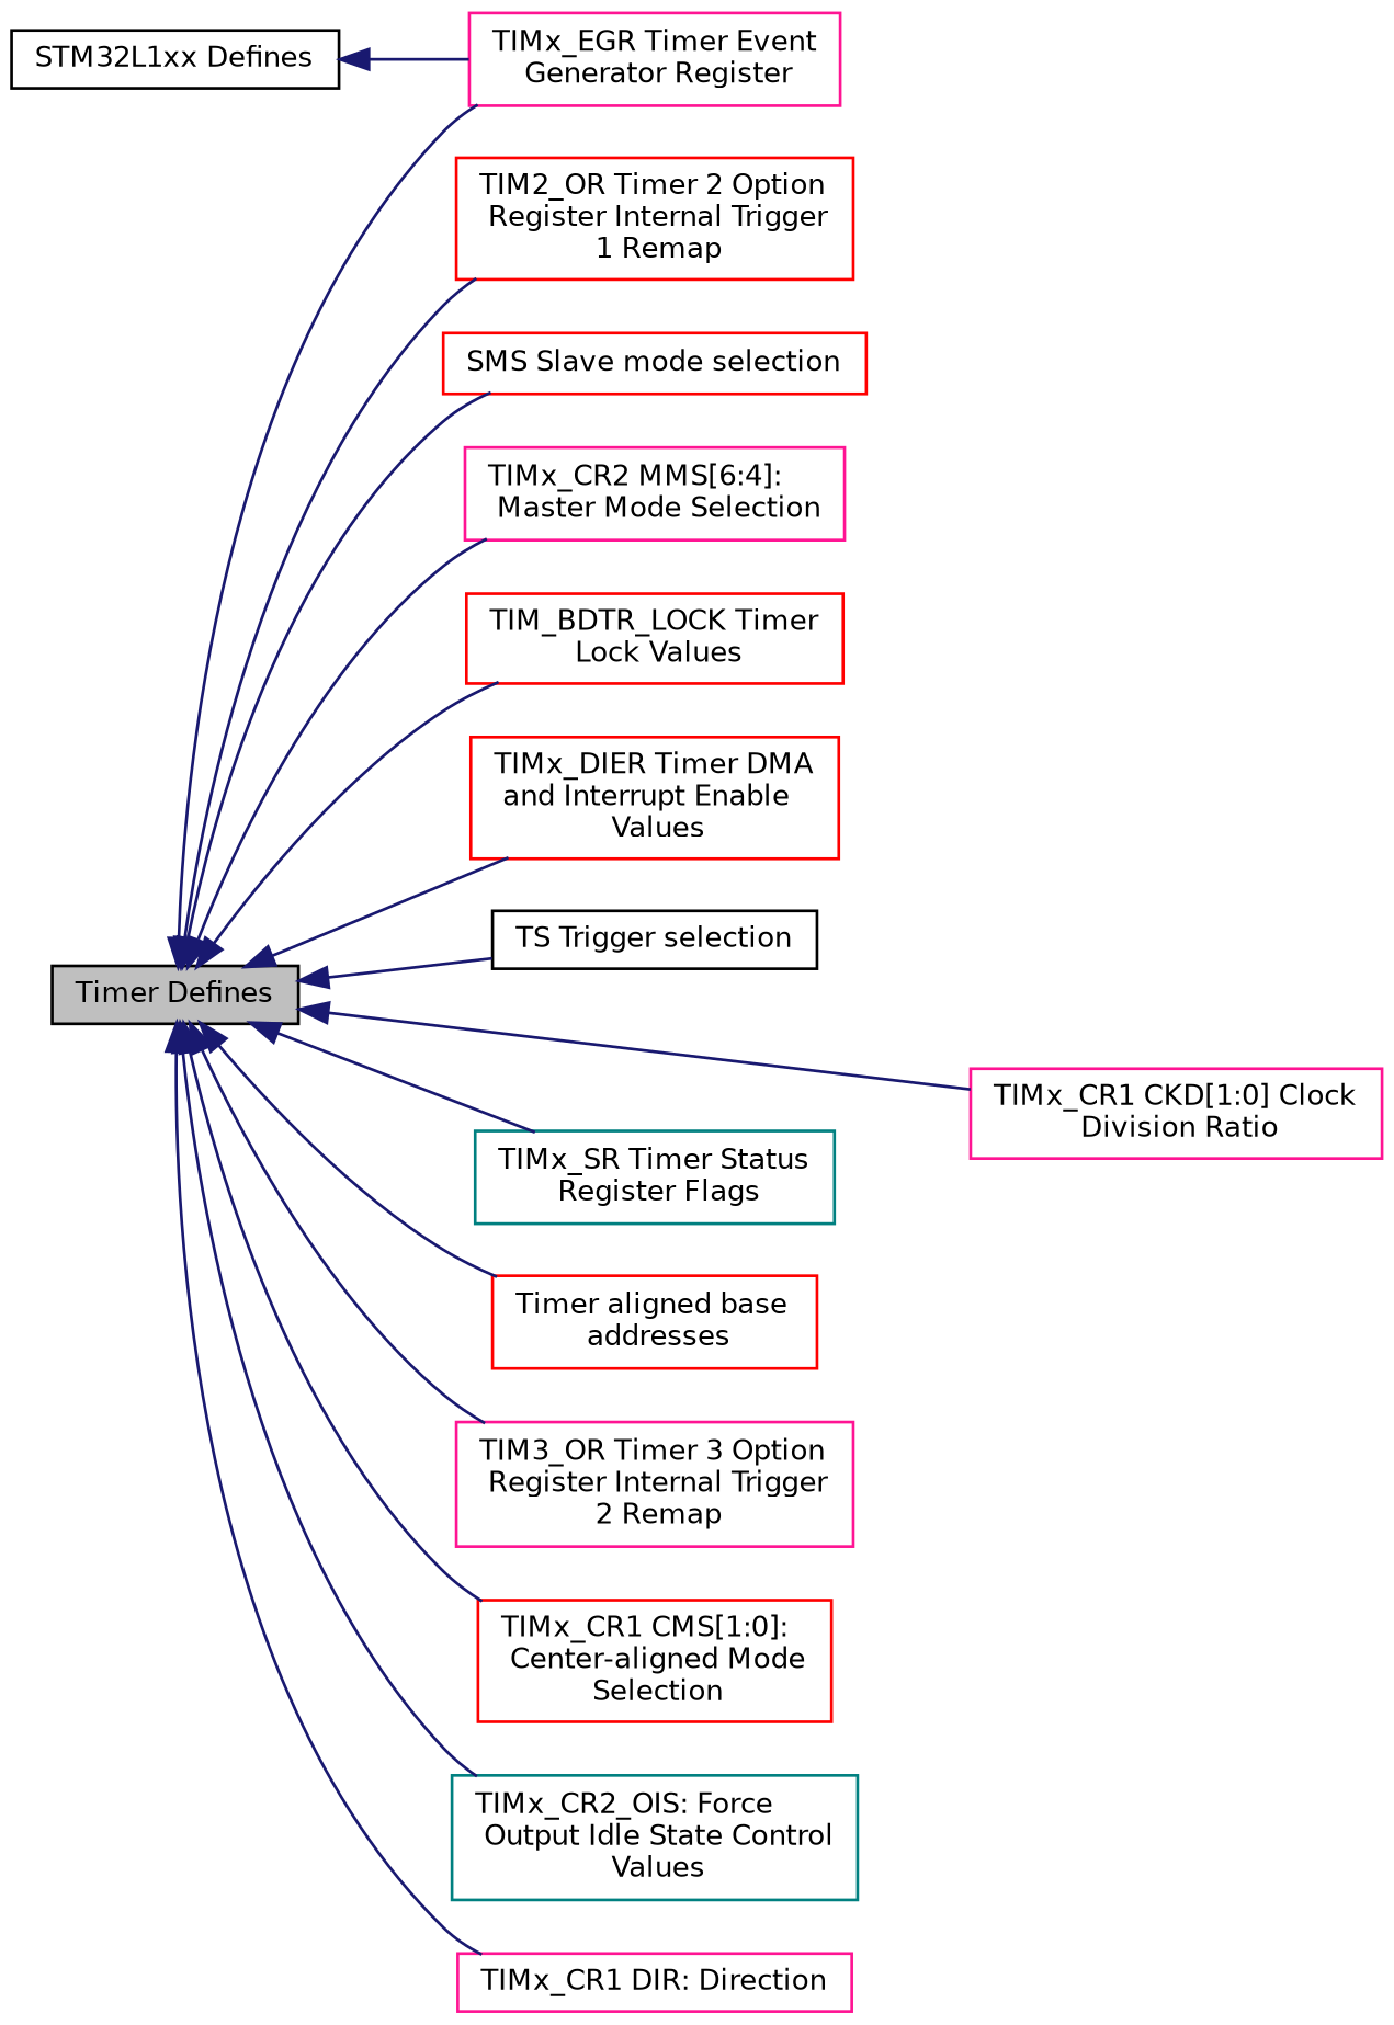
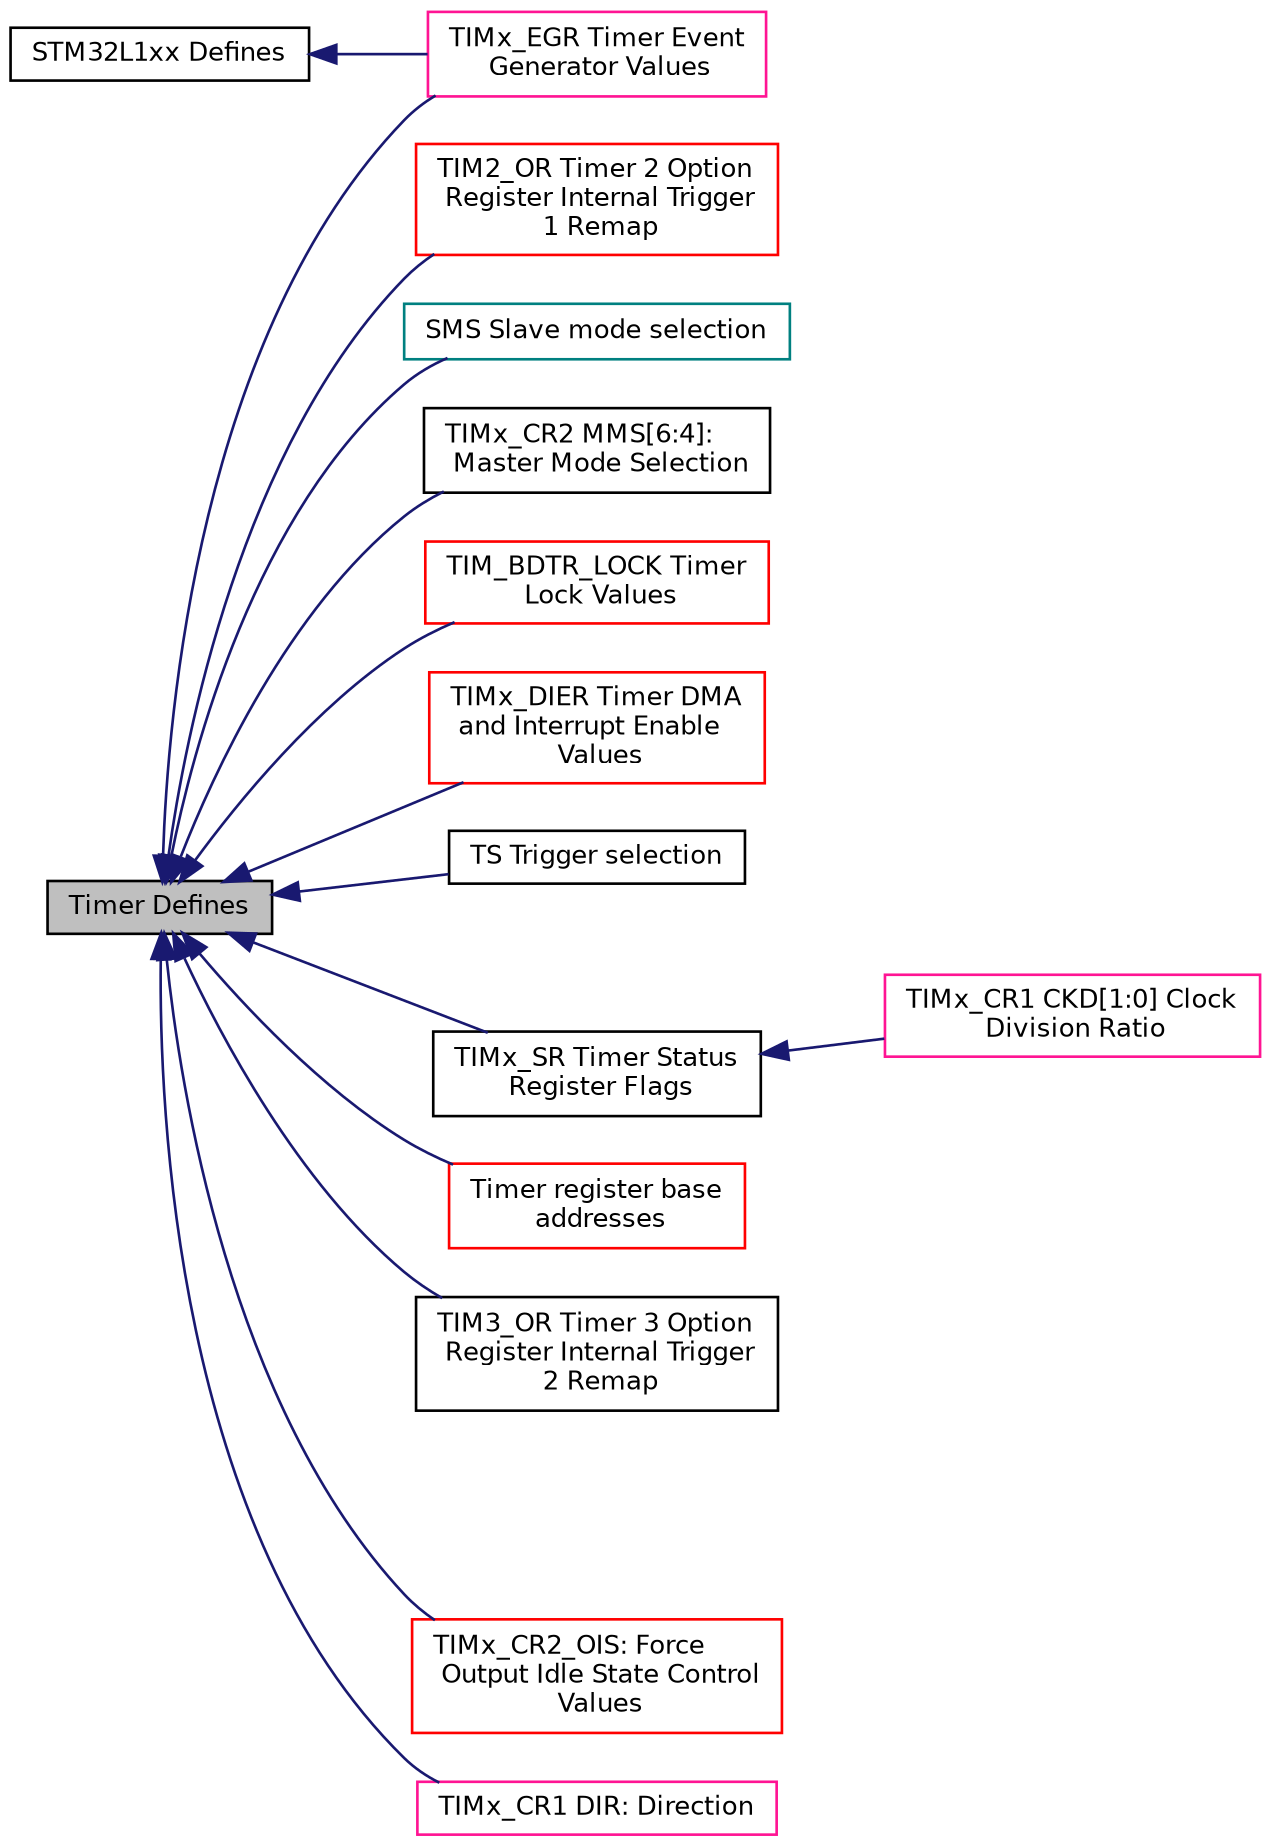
  digraph {
    rankdir=LR
    node [color=red fillcolor=white fontname=Helvetica fontsize=10 shape=record style=filled]
    edge [color=midnightblue dir=back fontname=Helvetica fontsize=10 labelfontname=Helvetica labelfontsize=10 shape=plaintext style=solid]
    n1 [height=0.2 label="TIM2_OR Timer 2 Option\l Register Internal Trigger\l 1 Remap" width=0.4]
-   n2 [height=0.2 label="SMS Slave mode selection" width=0.4]
-   n3 [color=deeppink height=0.2 label="TIMx_CR2 MMS[6:4]:\l Master Mode Selection" width=0.4]
+   n2 [color=teal height=0.2 label="SMS Slave mode selection" width=0.4]
+   n3 [color=black height=0.2 label="TIMx_CR2 MMS[6:4]:\l Master Mode Selection" width=0.4]
    n4 [height=0.2 label="TIM_BDTR_LOCK Timer\l Lock Values" width=0.4]
    n5 [height=0.2 label="TIMx_DIER Timer DMA\l and Interrupt Enable\l Values" width=0.4]
    n6 [color=black height=0.2 label="TS Trigger selection" width=0.4]
-   n7 [color=deeppink height=0.2 label="TIMx_EGR Timer Event\l Generator Register" width=0.4]
+   n7 [color=deeppink height=0.2 label="TIMx_EGR Timer Event\l Generator Values" width=0.4]
    n8 [color=deeppink height=0.2 label="TIMx_CR1 CKD[1:0] Clock\l Division Ratio" width=0.4]
-   n9 [color=teal height=0.2 label="TIMx_SR Timer Status\l Register Flags" width=0.4]
-   n10 [height=0.2 label="Timer aligned base\l addresses" width=0.4]
-   n11 [color=deeppink height=0.2 label="TIM3_OR Timer 3 Option\l Register Internal Trigger\l 2 Remap" width=0.4]
-   n12 [height=0.2 label="TIMx_CR1 CMS[1:0]:\l Center-aligned Mode\l Selection" width=0.4]
-   n13 [color=teal height=0.2 label="TIMx_CR2_OIS: Force\l Output Idle State Control\l Values" width=0.4]
+   n9 [color=black height=0.2 label="TIMx_SR Timer Status\l Register Flags" width=0.4]
+   n10 [height=0.2 label="Timer register base\l addresses" width=0.4]
+   n11 [color=black height=0.2 label="TIM3_OR Timer 3 Option\l Register Internal Trigger\l 2 Remap" width=0.4]
+   n13 [height=0.2 label="TIMx_CR2_OIS: Force\l Output Idle State Control\l Values" width=0.4]
    n14 [color=black fillcolor=grey75 fontcolor=black height=0.2 label="Timer Defines" width=0.4]
    n15 [color=deeppink height=0.2 label="TIMx_CR1 DIR: Direction" width=0.4]
    n16 [color=black height=0.2 label="STM32L1xx Defines" width=0.4]
    n14 -> n1
    n14 -> n2
    n14 -> n3
    n14 -> n4
    n14 -> n5
    n14 -> n6
    n14 -> n7
-   n14 -> n8
+   n9 -> n8
    n14 -> n9
    n14 -> n10
    n14 -> n11
-   n14 -> n12
    n14 -> n13
    n14 -> n15
    n16 -> n7
  }
